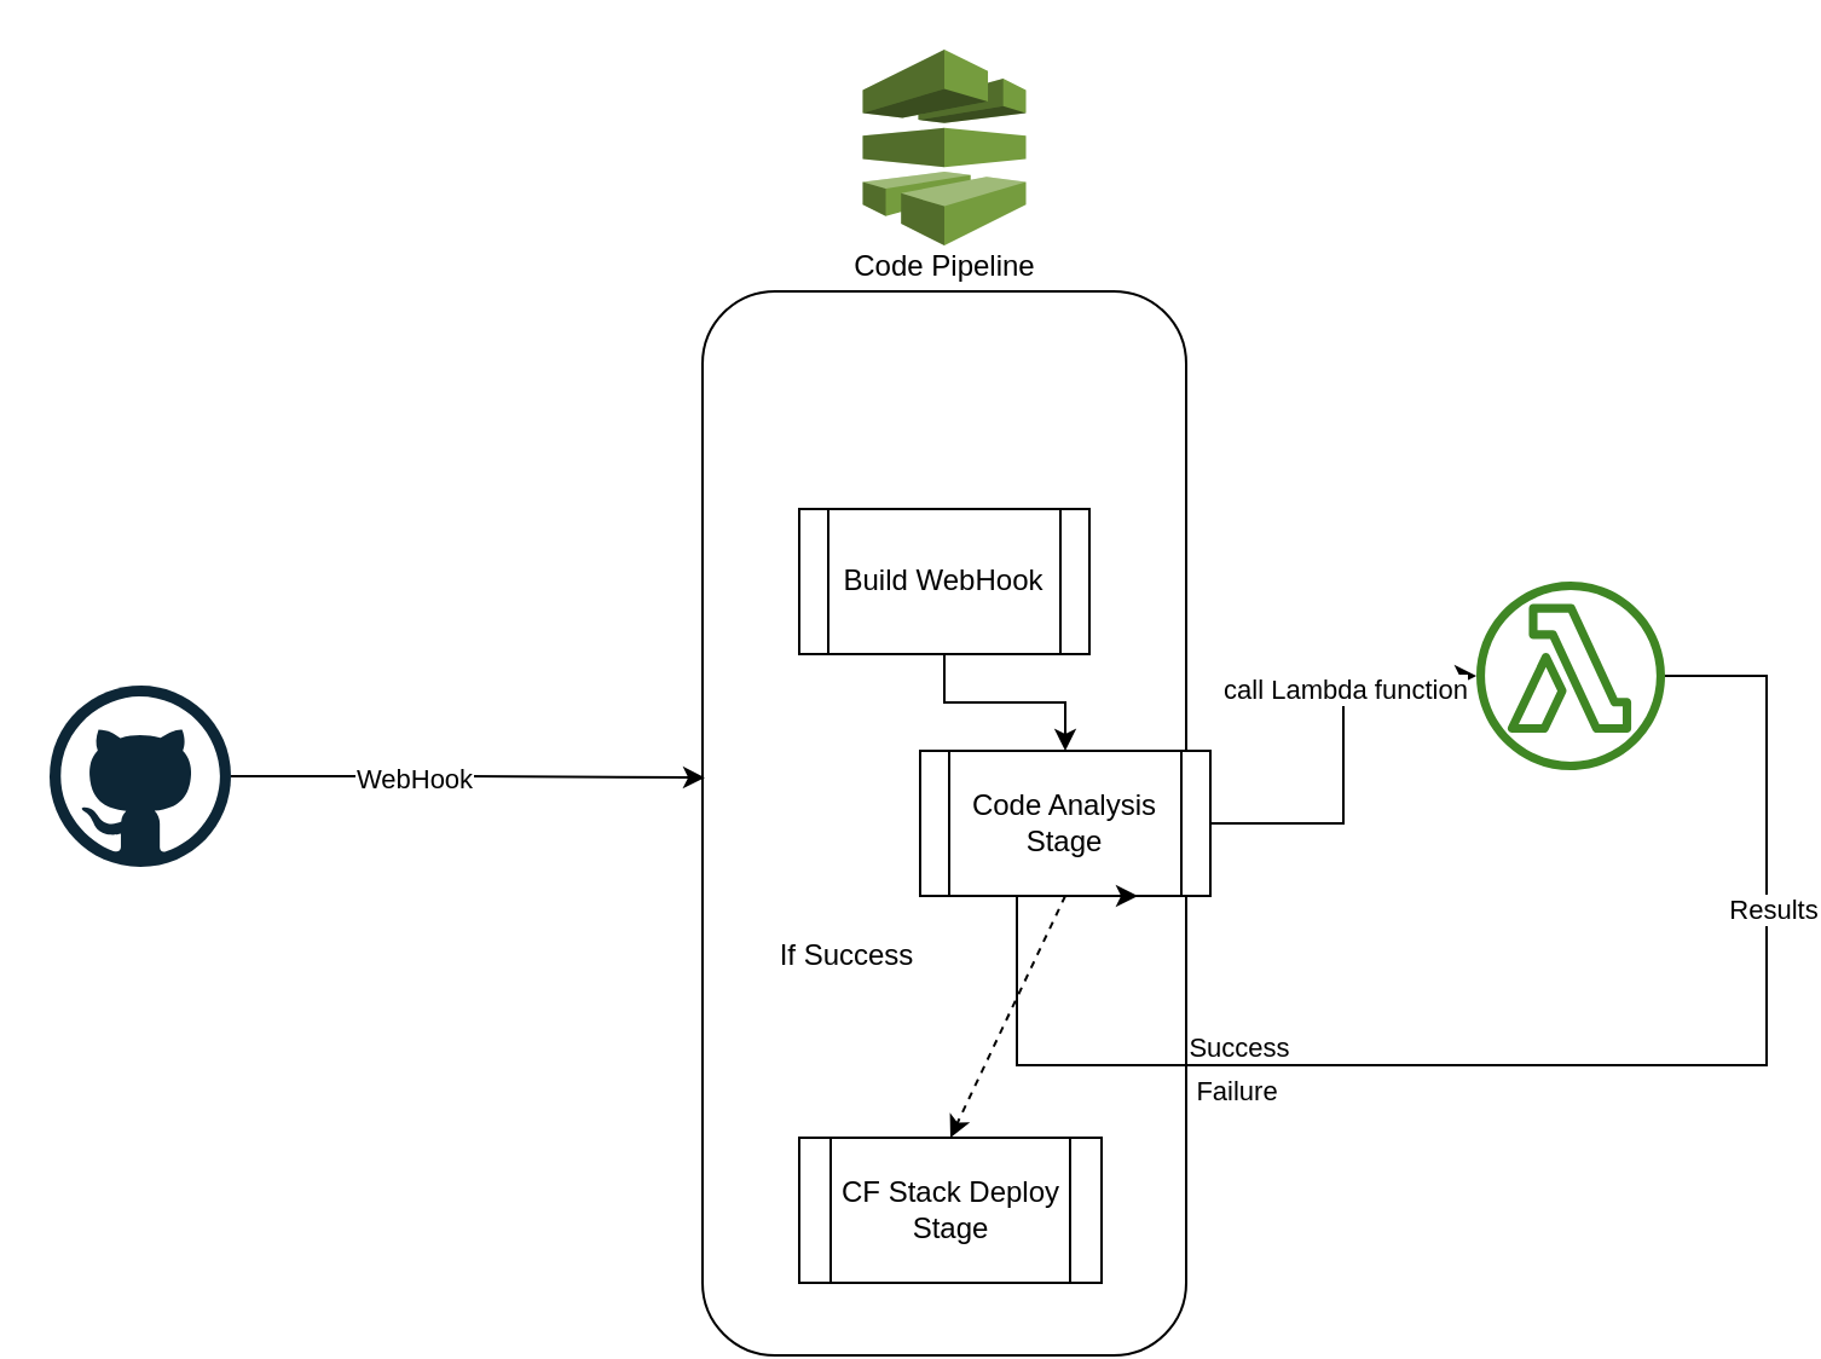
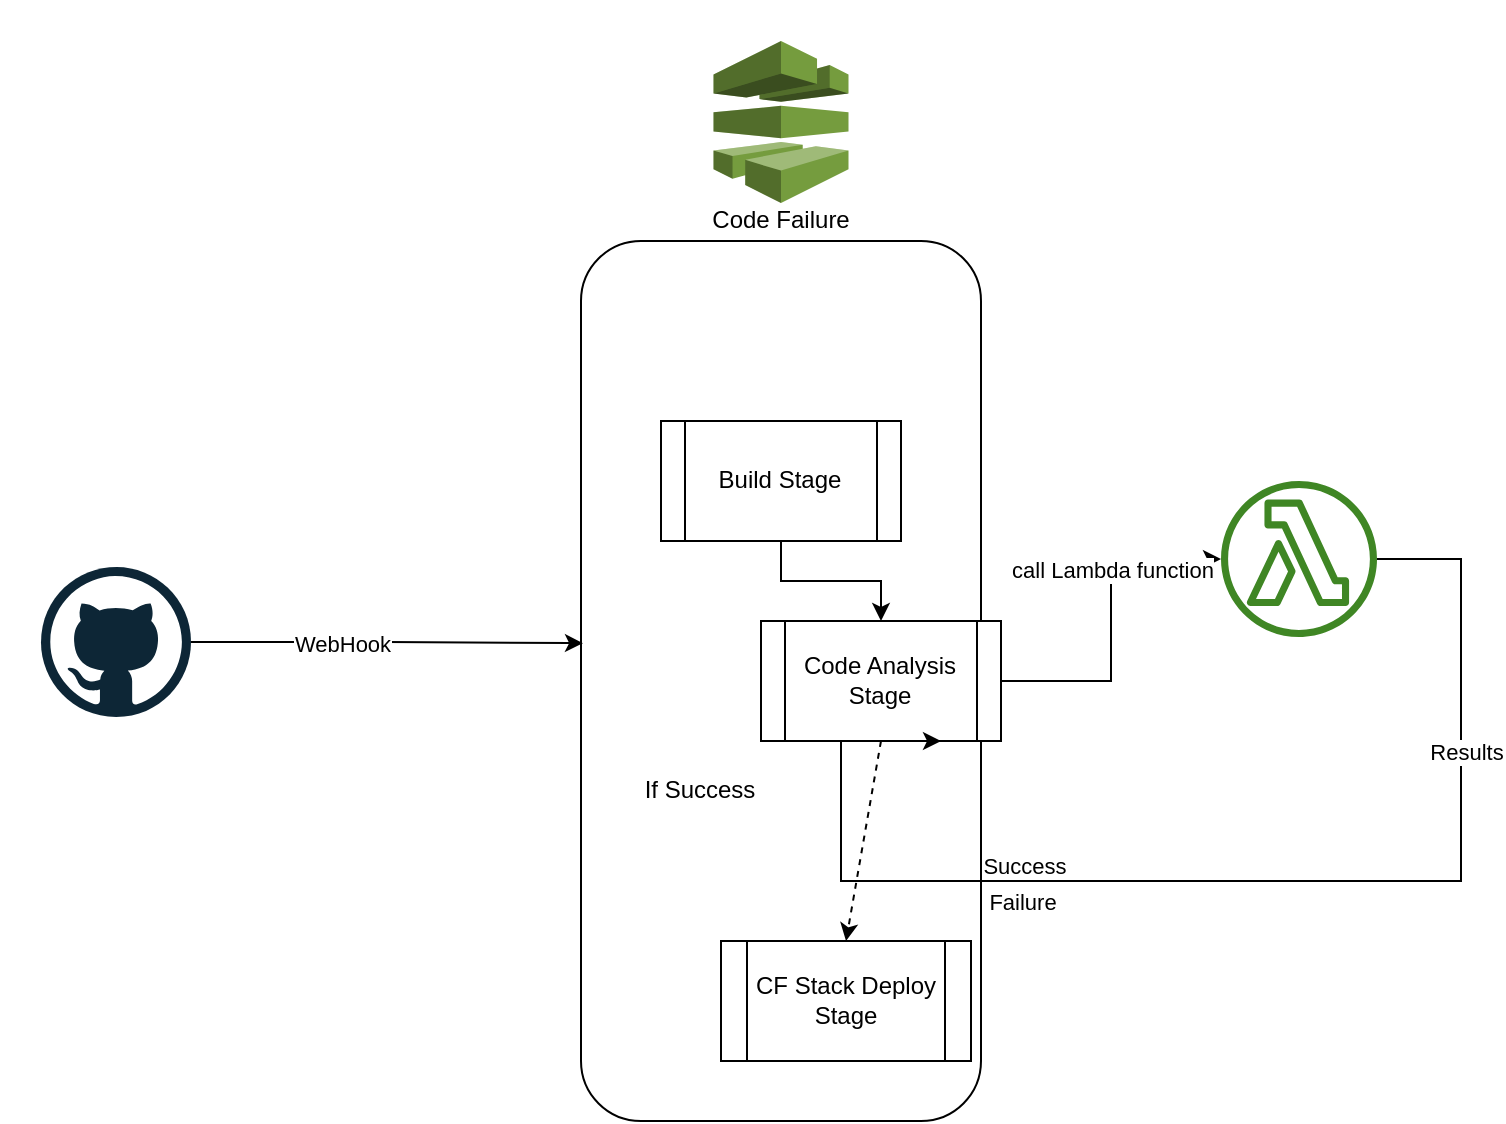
  <mxCell id="0" />
  <mxCell id="1" parent="0" />
  <mxCell id="2" value="" style="outlineConnect=0;dashed=0;verticalLabelPosition=bottom;verticalAlign=top;align=center;html=1;shape=mxgraph.aws3.codepipeline;fillColor=#759C3E;gradientColor=none;" vertex="1" parent="1"><mxGeometry x="356.25" y="20" width="67.5" height="81" as="geometry" /></mxCell>
  <mxCell id="3" value="" style="rounded=1;whiteSpace=wrap;html=1;rotation=90;" vertex="1" parent="1"><mxGeometry x="170" y="240" width="440" height="200" as="geometry" /></mxCell>
  <mxCell id="4" style="edgeStyle=orthogonalEdgeStyle;rounded=0;orthogonalLoop=1;jettySize=auto;html=1;exitX=0.5;exitY=1;exitDx=0;exitDy=0;entryX=0.5;entryY=0;entryDx=0;entryDy=0;" edge="1" parent="1" source="5" target="8"><mxGeometry relative="1" as="geometry" /></mxCell>
- <mxCell id="5" value="Build WebHook" style="shape=process;whiteSpace=wrap;html=1;backgroundOutline=1;" vertex="1" parent="1"><mxGeometry x="330" y="210" width="120" height="60" as="geometry" /></mxCell>
+ <mxCell id="5" value="Build Stage" style="shape=process;whiteSpace=wrap;html=1;backgroundOutline=1;" vertex="1" parent="1"><mxGeometry x="330" y="210" width="120" height="60" as="geometry" /></mxCell>
  <mxCell id="6" style="edgeStyle=orthogonalEdgeStyle;rounded=0;orthogonalLoop=1;jettySize=auto;html=1;" edge="1" parent="1" source="8" target="17"><mxGeometry relative="1" as="geometry" /></mxCell>
  <mxCell id="7" value="call Lambda function" style="edgeLabel;html=1;align=center;verticalAlign=middle;resizable=0;points=[];" vertex="1" connectable="0" parent="6"><mxGeometry x="0.293" relative="1" as="geometry"><mxPoint as="offset" /></mxGeometry></mxCell>
  <mxCell id="8" value="Code Analysis Stage" style="shape=process;whiteSpace=wrap;html=1;backgroundOutline=1;" vertex="1" parent="1"><mxGeometry x="380" y="310" width="120" height="60" as="geometry" /></mxCell>
- <mxCell id="9" value="CF Stack Deploy Stage" style="shape=process;whiteSpace=wrap;html=1;backgroundOutline=1;" vertex="1" parent="1"><mxGeometry x="330" y="470" width="125" height="60" as="geometry" /></mxCell>
+ <mxCell id="9" value="CF Stack Deploy Stage" style="shape=process;whiteSpace=wrap;html=1;backgroundOutline=1;" vertex="1" parent="1"><mxGeometry x="360" y="470" width="125" height="60" as="geometry" /></mxCell>
  <mxCell id="10" style="edgeStyle=orthogonalEdgeStyle;rounded=0;orthogonalLoop=1;jettySize=auto;html=1;entryX=0.457;entryY=0.995;entryDx=0;entryDy=0;entryPerimeter=0;" edge="1" parent="1" source="12" target="3"><mxGeometry relative="1" as="geometry" /></mxCell>
  <mxCell id="11" value="WebHook" style="edgeLabel;html=1;align=center;verticalAlign=middle;resizable=0;points=[];" vertex="1" connectable="0" parent="10"><mxGeometry x="-0.237" relative="1" as="geometry"><mxPoint y="1" as="offset" /></mxGeometry></mxCell>
  <mxCell id="12" value="" style="dashed=0;outlineConnect=0;html=1;align=center;labelPosition=center;verticalLabelPosition=bottom;verticalAlign=top;shape=mxgraph.weblogos.github" vertex="1" parent="1"><mxGeometry x="20" y="283" width="75" height="75" as="geometry" /></mxCell>
  <mxCell id="13" style="edgeStyle=orthogonalEdgeStyle;rounded=0;orthogonalLoop=1;jettySize=auto;html=1;entryX=0.75;entryY=1;entryDx=0;entryDy=0;" edge="1" parent="1" source="17" target="8"><mxGeometry relative="1" as="geometry"><mxPoint x="730" y="562" as="targetPoint" /><Array as="points"><mxPoint x="730" y="279" /><mxPoint x="730" y="440" /><mxPoint x="420" y="440" /></Array></mxGeometry></mxCell>
  <mxCell id="14" value="Results" style="edgeLabel;html=1;align=center;verticalAlign=middle;resizable=0;points=[];" vertex="1" connectable="0" parent="13"><mxGeometry x="-0.562" y="2" relative="1" as="geometry"><mxPoint as="offset" /></mxGeometry></mxCell>
  <mxCell id="15" value="Success" style="edgeLabel;html=1;align=center;verticalAlign=middle;resizable=0;points=[];" vertex="1" connectable="0" parent="13"><mxGeometry x="0.29" y="-8" relative="1" as="geometry"><mxPoint x="-14" as="offset" /></mxGeometry></mxCell>
  <mxCell id="16" value="Failure" style="edgeLabel;html=1;align=center;verticalAlign=middle;resizable=0;points=[];" vertex="1" connectable="0" parent="13"><mxGeometry x="0.32" y="10" relative="1" as="geometry"><mxPoint x="-5" as="offset" /></mxGeometry></mxCell>
  <mxCell id="17" value="" style="sketch=0;outlineConnect=0;fontColor=#232F3E;gradientColor=none;fillColor=#3F8624;strokeColor=none;dashed=0;verticalLabelPosition=bottom;verticalAlign=top;align=center;html=1;fontSize=12;fontStyle=0;aspect=fixed;pointerEvents=1;shape=mxgraph.aws4.lambda_function;" vertex="1" parent="1"><mxGeometry x="610" y="240" width="78" height="78" as="geometry" /></mxCell>
- <mxCell id="18" value="Code Pipeline" style="text;html=1;align=center;verticalAlign=middle;resizable=0;points=[];autosize=1;strokeColor=none;fillColor=none;" vertex="1" parent="1"><mxGeometry x="345" y="100" width="90" height="20" as="geometry" /></mxCell>
+ <mxCell id="18" value="Code Failure" style="text;html=1;align=center;verticalAlign=middle;resizable=0;points=[];autosize=1;strokeColor=none;fillColor=none;" vertex="1" parent="1"><mxGeometry x="345" y="100" width="90" height="20" as="geometry" /></mxCell>
  <mxCell id="19" value="" style="html=1;labelBackgroundColor=#ffffff;startArrow=none;startFill=0;startSize=6;endArrow=classic;endFill=1;endSize=6;jettySize=auto;orthogonalLoop=1;strokeWidth=1;dashed=1;fontSize=14;rounded=0;entryX=0.5;entryY=0;entryDx=0;entryDy=0;exitX=0.5;exitY=1;exitDx=0;exitDy=0;" edge="1" parent="1" source="8" target="9"><mxGeometry width="60" height="60" relative="1" as="geometry"><mxPoint x="356" y="420" as="sourcePoint" /><mxPoint x="416.25" y="358" as="targetPoint" /></mxGeometry></mxCell>
  <mxCell id="20" value="If Success" style="text;html=1;strokeColor=none;fillColor=none;align=center;verticalAlign=middle;whiteSpace=wrap;rounded=0;" vertex="1" parent="1"><mxGeometry x="320" y="380" width="60" height="30" as="geometry" /></mxCell>
